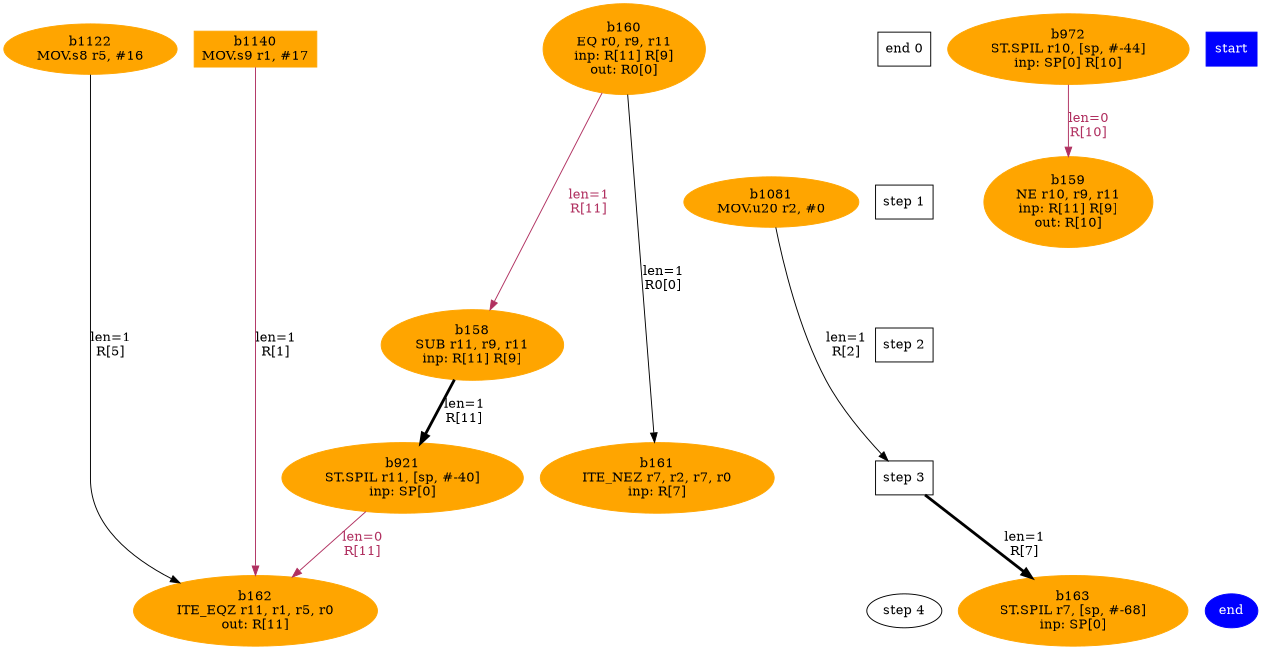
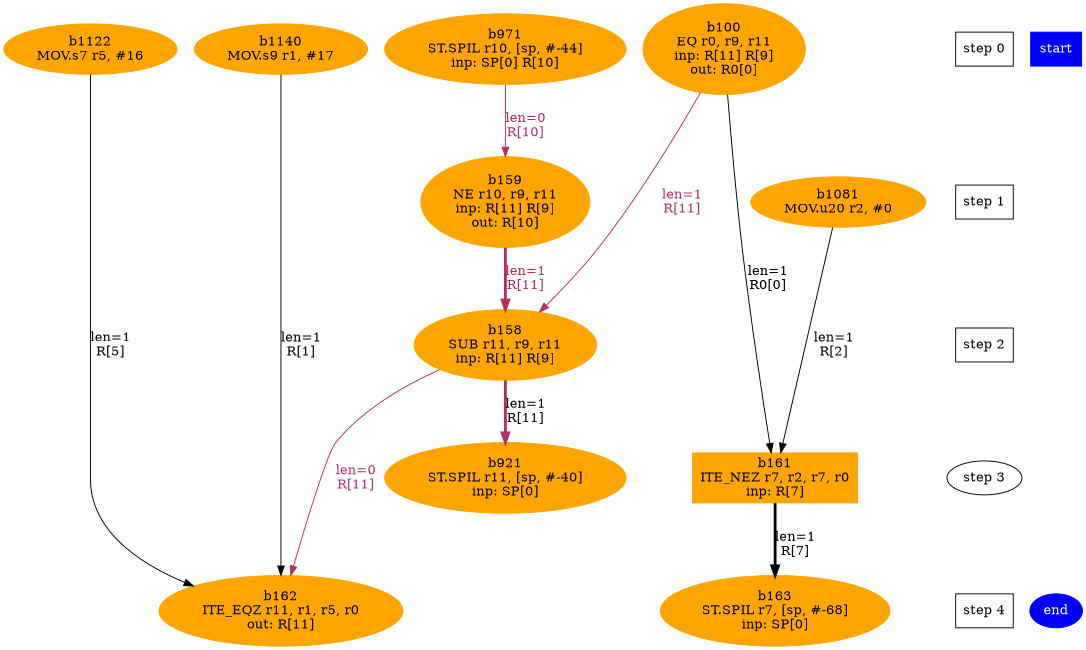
  digraph {
    node [color=orange fontcolor=black style=filled]
    edge [color=black fontcolor=black weight=1000]
    n1 [label="b158\nSUB r11, r9, r11\ninp: R[11] R[9]"]
    n2 [label="step 2" shape=box color="" fontcolor="" style=""]
    n3 [label="b159\nNE r10, r9, r11\ninp: R[11] R[9]\nout: R[10]"]
    n4 [label="step 1" shape=box color="" fontcolor="" style=""]
-   n5 [label="b160\nEQ r0, r9, r11\ninp: R[11] R[9]\nout: R0[0]"]
-   n6 [label="end 0" shape=box color="" fontcolor="" style=""]
-   n7 [label="b161\nITE_NEZ r7, r2, r7, r0\ninp: R[7]"]
-   n8 [label="step 3" shape=box color="" fontcolor="" style=""]
+   n5 [label="b100\nEQ r0, r9, r11\ninp: R[11] R[9]\nout: R0[0]"]
+   n6 [label="step 0" shape=box color="" fontcolor="" style=""]
+   n7 [label="b161\nITE_NEZ r7, r2, r7, r0\ninp: R[7]" shape=box]
+   n8 [label="step 3" shape=ellipse color="" fontcolor="" style=""]
    n9 [label="b162\nITE_EQZ r11, r1, r5, r0\nout: R[11]"]
-   n10 [label="step 4" shape=ellipse color="" fontcolor="" style=""]
+   n10 [label="step 4" shape=box color="" fontcolor="" style=""]
    n11 [label="b163\nST.SPIL r7, [sp, #-68]\ninp: SP[0]"]
    n12 [label="b1081\nMOV.u20 r2, #0"]
-   n13 [label="b1122\nMOV.s8 r5, #16"]
-   n14 [label="b1140\nMOV.s9 r1, #17" shape=box]
+   n13 [label="b1122\nMOV.s7 r5, #16"]
+   n14 [label="b1140\nMOV.s9 r1, #17"]
    n15 [label="b921\nST.SPIL r11, [sp, #-40]\ninp: SP[0]"]
-   n16 [label="b972\nST.SPIL r10, [sp, #-44]\ninp: SP[0] R[10]"]
+   n16 [label="b971\nST.SPIL r10, [sp, #-44]\ninp: SP[0] R[10]"]
    n17 [color=blue fontcolor=white label=start shape=box]
    n18 [color=blue fontcolor=white label=end]
    subgraph sub_1 {
      rank=same
      n1
      n2
    }
    subgraph sub_2 {
      rank=same
      n3
      n4
    }
    subgraph sub_3 {
      rank=same
      n5
      n6
    }
    subgraph sub_4 {
      rank=same
      n7
      n8
    }
    subgraph sub_5 {
      rank=same
      n9
      n10
    }
    subgraph sub_6 {
      rank=same
      n10
      n11
    }
    subgraph sub_7 {
      rank=same
      n4
      n12
    }
    subgraph sub_8 {
      rank=same
      n6
      n13
    }
    subgraph sub_9 {
      rank=same
      n6
      n14
    }
    subgraph sub_10 {
      rank=same
      n8
      n15
    }
    subgraph sub_11 {
      rank=same
      n6
      n16
    }
    subgraph sub_12 {
      rank=same
      n6
      n17
    }
    subgraph sub_13 {
      rank=same
      n10
      n18
    }
-   n1 -> n15 [label="len=1\nR[11]" penwidth=3]
+   n1 -> n15 [color=maroon label="len=1\nR[11]" penwidth=3]
    n2 -> n8 [style=invis weight=9000 color="" fontcolor=""]
+   n3 -> n1 [color=maroon fontcolor=maroon label="len=1\nR[11]" penwidth=3]
    n4 -> n2 [style=invis weight=9000 color="" fontcolor=""]
    n5 -> n1 [color=maroon fontcolor=maroon label="len=1\nR[11]"]
    n5 -> n7 [label="len=1\nR0[0]"]
    n6 -> n4 [style=invis weight=9000 color="" fontcolor=""]
-   n8 -> n11 [label="len=1\nR[7]" penwidth=3]
+   n7 -> n11 [label="len=1\nR[7]" penwidth=3]
    n8 -> n10 [style=invis weight=9000 color="" fontcolor=""]
-   n12 -> n8 [label="len=1\nR[2]"]
+   n12 -> n7 [label="len=1\nR[2]"]
    n13 -> n9 [label="len=1\nR[5]"]
-   n14 -> n9 [color=maroon label="len=1\nR[1]"]
-   n15 -> n9 [color=maroon fontcolor=maroon label="len=0\nR[11]"]
+   n14 -> n9 [label="len=1\nR[1]"]
+   n1 -> n9 [color=maroon fontcolor=maroon label="len=0\nR[11]"]
    n16 -> n3 [color=maroon fontcolor=maroon label="len=0\nR[10]"]
  }
